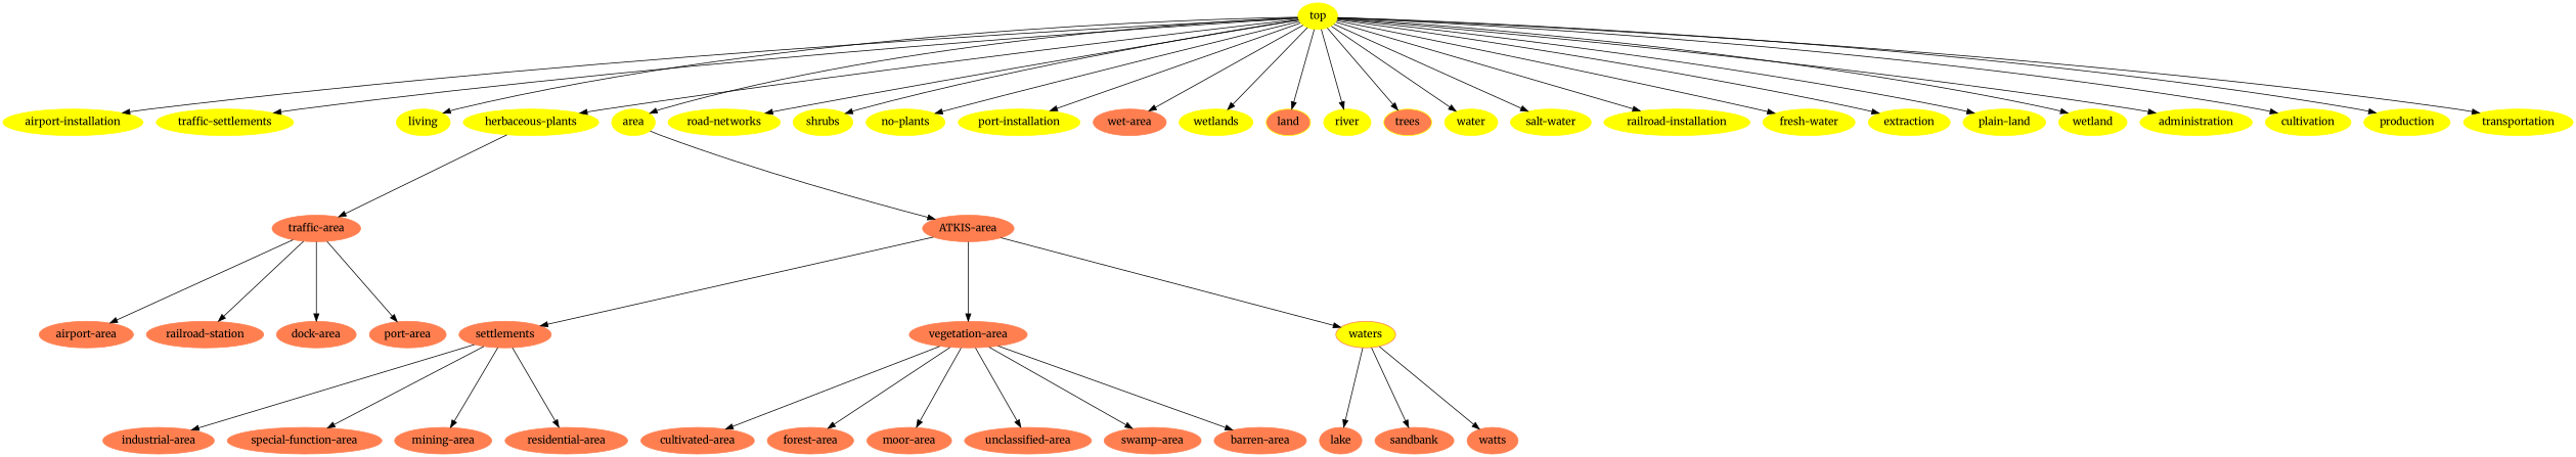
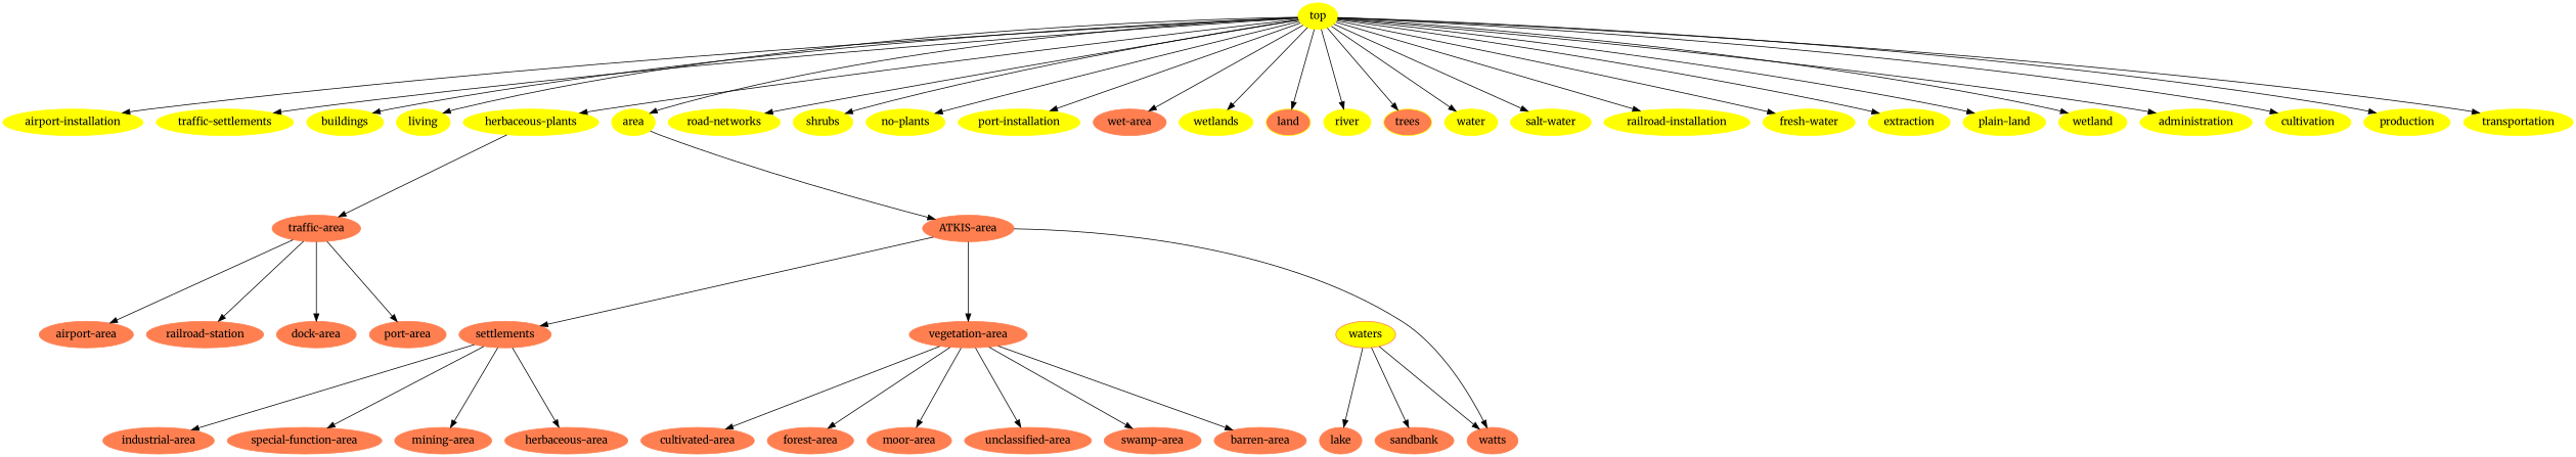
  digraph {
    fontname=Merriweather
    ranksep=1.5
    node [color=yellow fontname=Merriweather style=filled fontcolor=black]
    edge [fontname=Merriweather]
    top [fontcolor=""]
    "airport-installation"
    n3 [label="traffic-settlements"]
+   buildings
    living
    "herbaceous-plants"
    area
    "road-networks"
    shrubs
    "no-plants"
    "port-installation"
    "wet-area" [color=coral]
    wetlands
    land [fillcolor=coral]
    river
    trees [fillcolor=coral]
    water
    "salt-water"
    "railroad-installation"
    "fresh-water"
    extraction
    "plain-land"
    wetland
    administration
    cultivation
    production
    transportation
    "traffic-area" [color=coral]
    "ATKIS-area" [color=coral]
    settlements [color=coral]
    "industrial-area" [color=coral]
    "special-function-area" [color=coral]
    "mining-area" [color=coral]
-   "residential-area" [color=coral]
+   "residential-area" [color=coral label="herbaceous-area"]
    "vegetation-area" [color=coral]
    waters [color=coral fillcolor=yellow]
    "cultivated-area" [color=coral]
    "forest-area" [color=coral]
    "moor-area" [color=coral]
    "unclassified-area" [color=coral]
    "swamp-area" [color=coral]
    "barren-area" [color=coral]
    lake [color=coral]
    watts [color=coral]
    sandbank [color=coral]
    "airport-area" [color=coral]
    "railroad-station" [color=coral]
    "dock-area" [color=coral]
    "port-area" [color=coral]
    top -> "airport-installation"
    top -> n3
+   top -> buildings
    top -> living
    top -> "herbaceous-plants"
    top -> area
    top -> "road-networks"
    top -> shrubs
    top -> "no-plants"
    top -> "port-installation"
    top -> "wet-area"
    top -> wetlands
    top -> land
    top -> river
    top -> trees
    top -> water
    top -> "salt-water"
    top -> "railroad-installation"
    top -> "fresh-water"
    top -> extraction
    top -> "plain-land"
    top -> wetland
    top -> administration
    top -> cultivation
    top -> production
    top -> transportation
    "herbaceous-plants" -> "traffic-area"
    area -> "ATKIS-area"
    "traffic-area" -> "airport-area"
    "traffic-area" -> "railroad-station"
    "traffic-area" -> "dock-area"
    "traffic-area" -> "port-area"
    "ATKIS-area" -> settlements
    "ATKIS-area" -> "vegetation-area"
-   "ATKIS-area" -> waters
+   "ATKIS-area" -> watts
    settlements -> "industrial-area"
    settlements -> "special-function-area"
    settlements -> "mining-area"
    settlements -> "residential-area"
    "vegetation-area" -> "cultivated-area"
    "vegetation-area" -> "forest-area"
    "vegetation-area" -> "moor-area"
    "vegetation-area" -> "unclassified-area"
    "vegetation-area" -> "swamp-area"
    "vegetation-area" -> "barren-area"
    waters -> lake
    waters -> watts
    waters -> sandbank
  }
